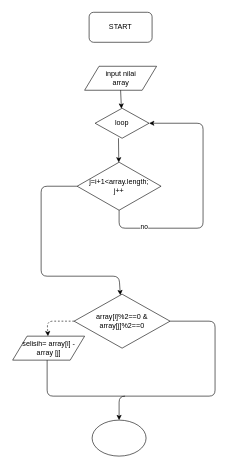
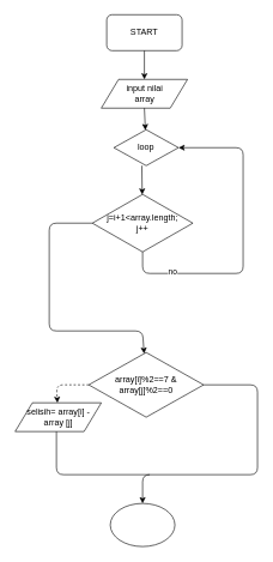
  <mxCell id="0" />
  <mxCell id="1" parent="0" />
  <mxCell id="2" value="START" style="whiteSpace=wrap;html=1;rounded=1;" vertex="1" parent="1"><mxGeometry x="148" y="20" width="105" height="50" as="geometry" /></mxCell>
+ <mxCell id="3" value="" style="endArrow=classic;html=1;exitX=0.5;exitY=1;exitDx=0;exitDy=0;" edge="1" parent="1" source="2" target="4"><mxGeometry width="50" height="50" relative="1" as="geometry"><mxPoint x="158" y="260" as="sourcePoint" /><mxPoint x="201" y="110" as="targetPoint" /></mxGeometry></mxCell>
  <mxCell id="4" value="input nilai&lt;br&gt;array" style="shape=parallelogram;perimeter=parallelogramPerimeter;whiteSpace=wrap;html=1;" vertex="1" parent="1"><mxGeometry x="140.5" y="110" width="120" height="40" as="geometry" /></mxCell>
  <mxCell id="5" value="" style="endArrow=classic;html=1;exitX=0.5;exitY=1;exitDx=0;exitDy=0;" edge="1" parent="1" source="4" target="6"><mxGeometry width="50" height="50" relative="1" as="geometry"><mxPoint x="158" y="260" as="sourcePoint" /><mxPoint x="201" y="190" as="targetPoint" /></mxGeometry></mxCell>
  <mxCell id="6" value="loop" style="rhombus;whiteSpace=wrap;html=1;" vertex="1" parent="1"><mxGeometry x="158" y="180" width="90" height="50" as="geometry" /></mxCell>
  <mxCell id="7" value="" style="endArrow=classic;html=1;exitX=0.433;exitY=1;exitDx=0;exitDy=0;exitPerimeter=0;" edge="1" parent="1" source="6" target="8"><mxGeometry width="50" height="50" relative="1" as="geometry"><mxPoint x="188" y="380" as="sourcePoint" /><mxPoint x="197" y="270" as="targetPoint" /></mxGeometry></mxCell>
  <mxCell id="8" value="j=i+1&amp;lt;array.length;&lt;br&gt;j++" style="rhombus;whiteSpace=wrap;html=1;" vertex="1" parent="1"><mxGeometry x="128" y="270" width="140" height="80" as="geometry" /></mxCell>
  <mxCell id="9" value="" style="endArrow=classic;html=1;exitX=0.5;exitY=1;exitDx=0;exitDy=0;entryX=1;entryY=0.5;entryDx=0;entryDy=0;" edge="1" parent="1" source="8" target="6"><mxGeometry width="50" height="50" relative="1" as="geometry"><mxPoint x="260.5" y="370" as="sourcePoint" /><mxPoint x="368" y="200" as="targetPoint" /><Array as="points"><mxPoint x="198" y="380" /><mxPoint x="338" y="380" /><mxPoint x="338" y="205" /></Array></mxGeometry></mxCell>
  <mxCell id="10" value="no" style="edgeLabel;html=1;align=center;verticalAlign=middle;resizable=0;points=[];" vertex="1" connectable="0" parent="9"><mxGeometry x="-0.674" y="4" relative="1" as="geometry"><mxPoint as="offset" /></mxGeometry></mxCell>
  <mxCell id="11" value="" style="endArrow=classic;html=1;exitX=0;exitY=0.5;exitDx=0;exitDy=0;" edge="1" parent="1" source="8" target="16"><mxGeometry width="50" height="50" relative="1" as="geometry"><mxPoint x="158" y="460" as="sourcePoint" /><mxPoint x="198" y="500" as="targetPoint" /><Array as="points"><mxPoint x="68" y="310" /><mxPoint x="68" y="460" /><mxPoint x="198" y="460" /></Array></mxGeometry></mxCell>
  <mxCell id="12" value="" style="endArrow=classic;html=1;exitX=1;exitY=0.5;exitDx=0;exitDy=0;" edge="1" parent="1" source="16"><mxGeometry width="50" height="50" relative="1" as="geometry"><mxPoint x="338" y="530" as="sourcePoint" /><mxPoint x="198" y="700" as="targetPoint" /><Array as="points"><mxPoint x="358" y="535" /><mxPoint x="358" y="660" /><mxPoint x="198" y="660" /></Array></mxGeometry></mxCell>
  <mxCell id="13" value="" style="endArrow=classic;html=1;exitX=0;exitY=0.5;exitDx=0;exitDy=0;dashed=1;" edge="1" parent="1" source="16" target="14"><mxGeometry width="50" height="50" relative="1" as="geometry"><mxPoint x="28" y="590" as="sourcePoint" /><mxPoint x="78" y="570" as="targetPoint" /><Array as="points"><mxPoint x="78" y="535" /></Array></mxGeometry></mxCell>
  <mxCell id="14" value="selisih= array[i] -&lt;br&gt;array [j]" style="shape=parallelogram;perimeter=parallelogramPerimeter;whiteSpace=wrap;html=1;" vertex="1" parent="1"><mxGeometry x="20.5" y="560" width="120" height="40" as="geometry" /></mxCell>
  <mxCell id="15" value="" style="endArrow=none;html=1;" edge="1" parent="1" source="16"><mxGeometry width="50" height="50" relative="1" as="geometry"><mxPoint x="158" y="600" as="sourcePoint" /><mxPoint x="208" y="550" as="targetPoint" /></mxGeometry></mxCell>
- <mxCell id="16" value="array[i]%2==0 &amp;amp;&lt;br&gt;array[j]%2==0" style="rhombus;whiteSpace=wrap;html=1;" vertex="1" parent="1"><mxGeometry x="123" y="490" width="160" height="90" as="geometry" /></mxCell>
+ <mxCell id="16" value="array[i]%2==7 &amp;amp;&lt;br&gt;array[j]%2==0" style="rhombus;whiteSpace=wrap;html=1;" vertex="1" parent="1"><mxGeometry x="123" y="490" width="160" height="90" as="geometry" /></mxCell>
  <mxCell id="17" value="" style="endArrow=none;html=1;" edge="1" parent="1"><mxGeometry width="50" height="50" relative="1" as="geometry"><mxPoint x="208" y="660" as="sourcePoint" /><mxPoint x="78" y="600" as="targetPoint" /><Array as="points"><mxPoint x="78" y="660" /></Array></mxGeometry></mxCell>
  <mxCell id="18" value="" style="ellipse;whiteSpace=wrap;html=1;" vertex="1" parent="1"><mxGeometry x="153" y="700" width="90" height="60" as="geometry" /></mxCell>
